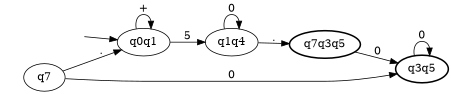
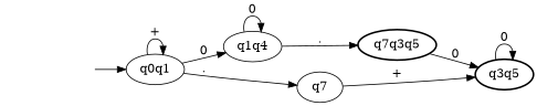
  digraph {
    rankdir=LR
    _invisible [style=invis]
    q0q1
    q1q4
    n4 [label=q7]
    n5 [label=q7q3q5 penwidth=2]
    q3q5 [penwidth=2]
    _invisible -> q0q1
    q0q1 -> q0q1 [label="+"]
-   q0q1 -> q1q4 [label=5]
-   n4 -> q0q1 [label="."]
+   q0q1 -> q1q4 [label=0]
+   q0q1 -> n4 [label="."]
    q1q4 -> q1q4 [label=0]
    q1q4 -> n5 [label="."]
-   n4 -> q3q5 [label=0]
+   n4 -> q3q5 [label="+"]
    n5 -> q3q5 [label=0]
    q3q5 -> q3q5 [label=0]
  }
